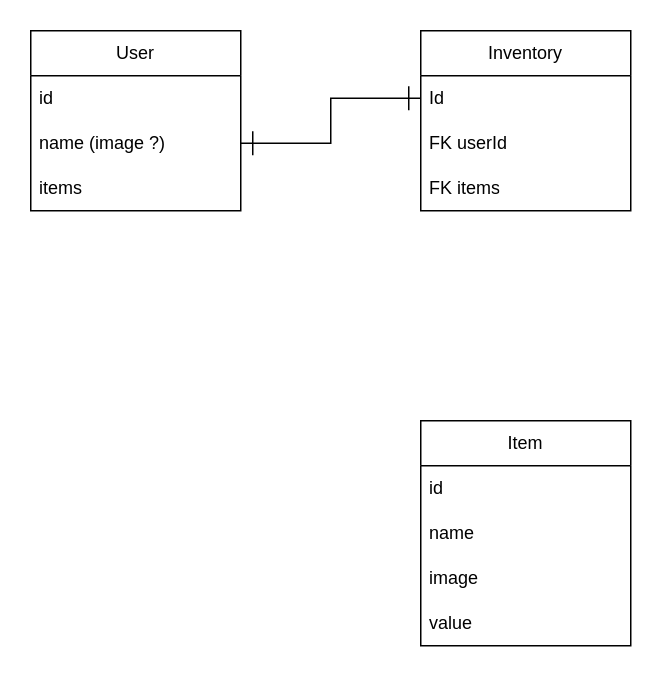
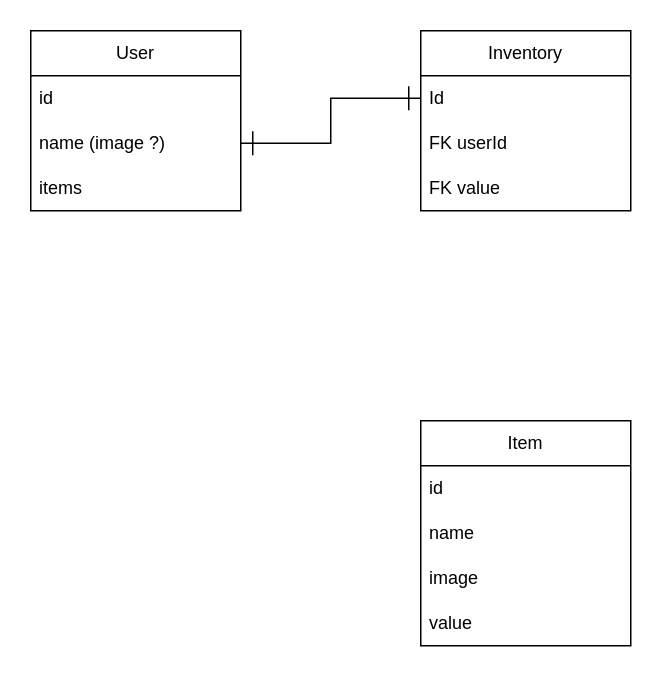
  <mxCell id="0" />
  <mxCell id="1" parent="0" />
  <mxCell id="2" value="User" style="swimlane;fontStyle=0;childLayout=stackLayout;horizontal=1;startSize=30;horizontalStack=0;resizeParent=1;resizeParentMax=0;resizeLast=0;collapsible=1;marginBottom=0;whiteSpace=wrap;html=1;" vertex="1" parent="1"><mxGeometry x="20" y="20" width="140" height="120" as="geometry" /></mxCell>
  <mxCell id="3" value="id" style="text;strokeColor=none;fillColor=none;align=left;verticalAlign=middle;spacingLeft=4;spacingRight=4;overflow=hidden;points=[[0,0.5],[1,0.5]];portConstraint=eastwest;rotatable=0;whiteSpace=wrap;html=1;" vertex="1" parent="2"><mxGeometry y="30" width="140" height="30" as="geometry" /></mxCell>
  <mxCell id="4" value="name (image ?)" style="text;strokeColor=none;fillColor=none;align=left;verticalAlign=middle;spacingLeft=4;spacingRight=4;overflow=hidden;points=[[0,0.5],[1,0.5]];portConstraint=eastwest;rotatable=0;whiteSpace=wrap;html=1;" vertex="1" parent="2"><mxGeometry y="60" width="140" height="30" as="geometry" /></mxCell>
  <mxCell id="5" value="items" style="text;strokeColor=none;fillColor=none;align=left;verticalAlign=middle;spacingLeft=4;spacingRight=4;overflow=hidden;points=[[0,0.5],[1,0.5]];portConstraint=eastwest;rotatable=0;whiteSpace=wrap;html=1;" vertex="1" parent="2"><mxGeometry y="90" width="140" height="30" as="geometry" /></mxCell>
  <mxCell id="6" value="Inventory" style="swimlane;fontStyle=0;childLayout=stackLayout;horizontal=1;startSize=30;horizontalStack=0;resizeParent=1;resizeParentMax=0;resizeLast=0;collapsible=1;marginBottom=0;whiteSpace=wrap;html=1;" vertex="1" parent="1"><mxGeometry x="280" y="20" width="140" height="120" as="geometry" /></mxCell>
  <mxCell id="7" value="Id" style="text;strokeColor=none;fillColor=none;align=left;verticalAlign=middle;spacingLeft=4;spacingRight=4;overflow=hidden;points=[[0,0.5],[1,0.5]];portConstraint=eastwest;rotatable=0;whiteSpace=wrap;html=1;" vertex="1" parent="6"><mxGeometry y="30" width="140" height="30" as="geometry" /></mxCell>
  <mxCell id="8" value="FK userId" style="text;strokeColor=none;fillColor=none;align=left;verticalAlign=middle;spacingLeft=4;spacingRight=4;overflow=hidden;points=[[0,0.5],[1,0.5]];portConstraint=eastwest;rotatable=0;whiteSpace=wrap;html=1;" vertex="1" parent="6"><mxGeometry y="60" width="140" height="30" as="geometry" /></mxCell>
- <mxCell id="9" value="FK items" style="text;strokeColor=none;fillColor=none;align=left;verticalAlign=middle;spacingLeft=4;spacingRight=4;overflow=hidden;points=[[0,0.5],[1,0.5]];portConstraint=eastwest;rotatable=0;whiteSpace=wrap;html=1;" vertex="1" parent="6"><mxGeometry y="90" width="140" height="30" as="geometry" /></mxCell>
+ <mxCell id="9" value="FK value" style="text;strokeColor=none;fillColor=none;align=left;verticalAlign=middle;spacingLeft=4;spacingRight=4;overflow=hidden;points=[[0,0.5],[1,0.5]];portConstraint=eastwest;rotatable=0;whiteSpace=wrap;html=1;" vertex="1" parent="6"><mxGeometry y="90" width="140" height="30" as="geometry" /></mxCell>
  <mxCell id="10" style="edgeStyle=orthogonalEdgeStyle;rounded=0;orthogonalLoop=1;jettySize=auto;html=1;exitX=1;exitY=0.5;exitDx=0;exitDy=0;entryX=0;entryY=0.5;entryDx=0;entryDy=0;endArrow=ERone;endFill=0;startArrow=ERone;startFill=0;startSize=14;endSize=14;" edge="1" parent="1" source="4" target="7"><mxGeometry relative="1" as="geometry" /></mxCell>
  <mxCell id="11" value="Item" style="swimlane;fontStyle=0;childLayout=stackLayout;horizontal=1;startSize=30;horizontalStack=0;resizeParent=1;resizeParentMax=0;resizeLast=0;collapsible=1;marginBottom=0;whiteSpace=wrap;html=1;" vertex="1" parent="1"><mxGeometry x="280" y="280" width="140" height="150" as="geometry" /></mxCell>
  <mxCell id="12" value="id" style="text;strokeColor=none;fillColor=none;align=left;verticalAlign=middle;spacingLeft=4;spacingRight=4;overflow=hidden;points=[[0,0.5],[1,0.5]];portConstraint=eastwest;rotatable=0;whiteSpace=wrap;html=1;" vertex="1" parent="11"><mxGeometry y="30" width="140" height="30" as="geometry" /></mxCell>
  <mxCell id="13" value="name&lt;span style=&quot;white-space: pre;&quot;&gt;&#09;&lt;/span&gt;" style="text;strokeColor=none;fillColor=none;align=left;verticalAlign=middle;spacingLeft=4;spacingRight=4;overflow=hidden;points=[[0,0.5],[1,0.5]];portConstraint=eastwest;rotatable=0;whiteSpace=wrap;html=1;" vertex="1" parent="11"><mxGeometry y="60" width="140" height="30" as="geometry" /></mxCell>
  <mxCell id="14" value="image" style="text;strokeColor=none;fillColor=none;align=left;verticalAlign=middle;spacingLeft=4;spacingRight=4;overflow=hidden;points=[[0,0.5],[1,0.5]];portConstraint=eastwest;rotatable=0;whiteSpace=wrap;html=1;" vertex="1" parent="11"><mxGeometry y="90" width="140" height="30" as="geometry" /></mxCell>
  <mxCell id="15" value="value" style="text;strokeColor=none;fillColor=none;align=left;verticalAlign=middle;spacingLeft=4;spacingRight=4;overflow=hidden;points=[[0,0.5],[1,0.5]];portConstraint=eastwest;rotatable=0;whiteSpace=wrap;html=1;" vertex="1" parent="11"><mxGeometry y="120" width="140" height="30" as="geometry" /></mxCell>
